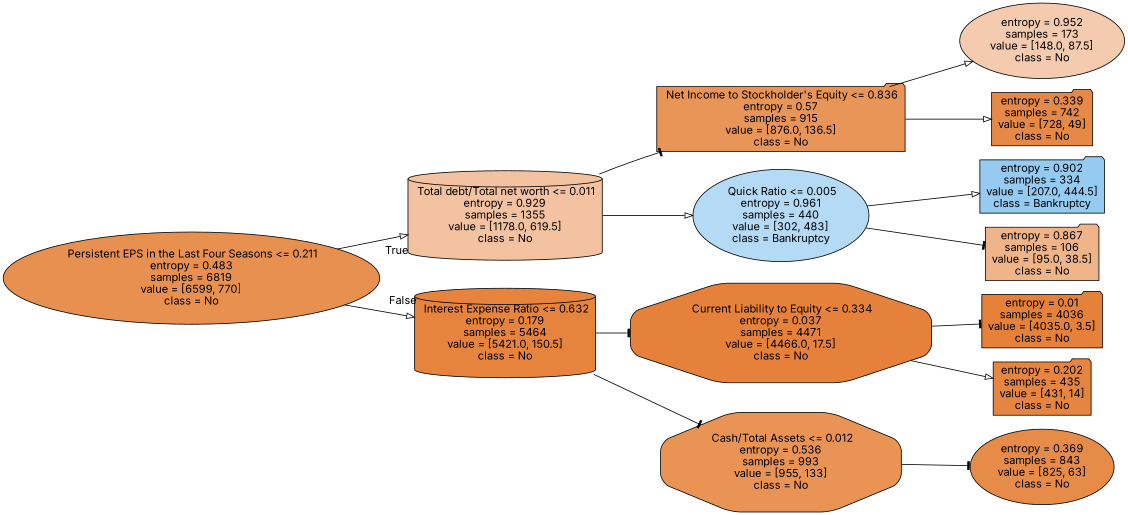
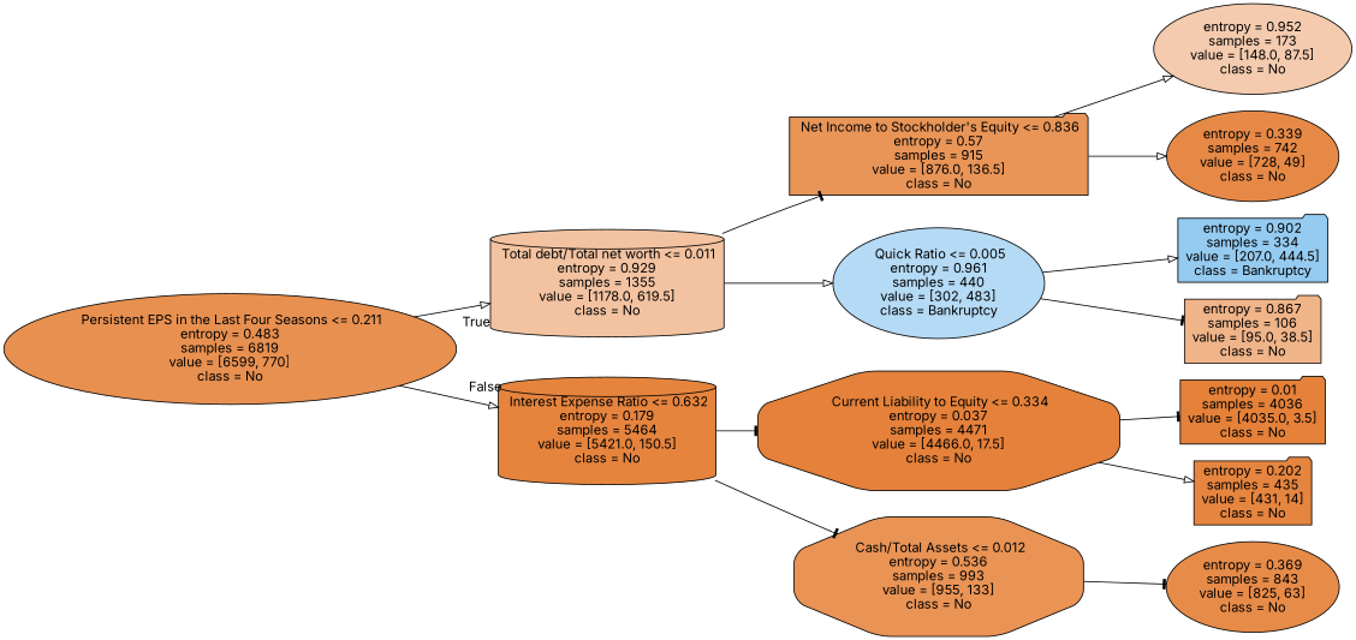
  digraph {
    fontname=Inter
    rankdir=LR
    node [color=black fontname=Inter shape=folder style="filled, rounded"]
    edge [arrowhead=onormal fontname=Inter]
    n1 [fillcolor="#e89050" label=" Persistent EPS in the Last Four Seasons <= 0.211\nentropy = 0.483\nsamples = 6819\nvalue = [6599, 770]\nclass = No" shape=ellipse]
    n2 [fillcolor="#f3c3a1" label=" Total debt/Total net worth <= 0.011\nentropy = 0.929\nsamples = 1355\nvalue = [1178.0, 619.5]\nclass = No" shape=cylinder]
    n3 [fillcolor="#e6843e" label=" Interest Expense Ratio <= 0.632\nentropy = 0.179\nsamples = 5464\nvalue = [5421.0, 150.5]\nclass = No" shape=cylinder]
    n4 [fillcolor="#e99558" label=" Net Income to Stockholder's Equity <= 0.836\nentropy = 0.57\nsamples = 915\nvalue = [876.0, 136.5]\nclass = No"]
    n5 [fillcolor="#b5daf5" label=" Quick Ratio <= 0.005\nentropy = 0.961\nsamples = 440\nvalue = [302, 483]\nclass = Bankruptcy" shape=ellipse]
    n6 [fillcolor="#e5813a" label=" Current Liability to Equity <= 0.334\nentropy = 0.037\nsamples = 4471\nvalue = [4466.0, 17.5]\nclass = No" shape=octagon]
    n7 [fillcolor="#e99355" label=" Cash/Total Assets <= 0.012\nentropy = 0.536\nsamples = 993\nvalue = [955, 133]\nclass = No" shape=octagon]
    n8 [fillcolor="#f4cbae" label="entropy = 0.952\nsamples = 173\nvalue = [148.0, 87.5]\nclass = No" shape=ellipse]
-   n9 [fillcolor="#e78946" label="entropy = 0.339\nsamples = 742\nvalue = [728, 49]\nclass = No"]
+   n9 [fillcolor="#e78946" label="entropy = 0.339\nsamples = 742\nvalue = [728, 49]\nclass = No" shape=ellipse]
    n10 [fillcolor="#95cbf1" label="entropy = 0.902\nsamples = 334\nvalue = [207.0, 444.5]\nclass = Bankruptcy"]
    n11 [fillcolor="#f0b489" label="entropy = 0.867\nsamples = 106\nvalue = [95.0, 38.5]\nclass = No"]
    n12 [fillcolor="#e58139" label="entropy = 0.01\nsamples = 4036\nvalue = [4035.0, 3.5]\nclass = No"]
    n13 [fillcolor="#e6853f" label="entropy = 0.202\nsamples = 435\nvalue = [431, 14]\nclass = No"]
    n14 [fillcolor="#e78b48" label="entropy = 0.369\nsamples = 843\nvalue = [825, 63]\nclass = No" shape=ellipse]
    n1 -> n2 [headlabel=True labelangle=45 labeldistance=2.5]
    n1 -> n3 [headlabel=False labelangle=-45 labeldistance=2.5]
    n2 -> n4 [arrowhead=tee]
    n2 -> n5
    n3 -> n6 [arrowhead=tee]
    n3 -> n7 [arrowhead=tee]
    n4 -> n8
    n4 -> n9
    n5 -> n10
    n5 -> n11 [arrowhead=tee]
    n6 -> n12 [arrowhead=tee]
    n6 -> n13
    n7 -> n14 [arrowhead=tee]
  }
